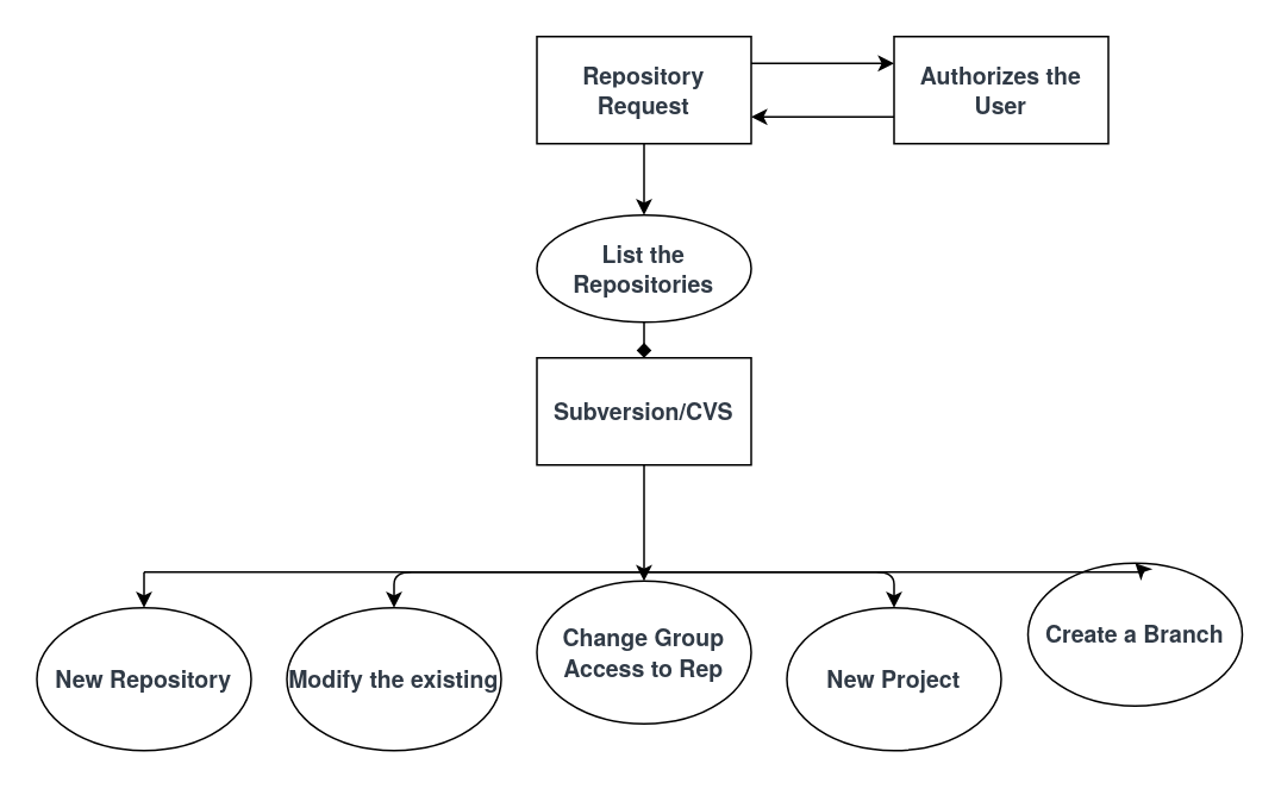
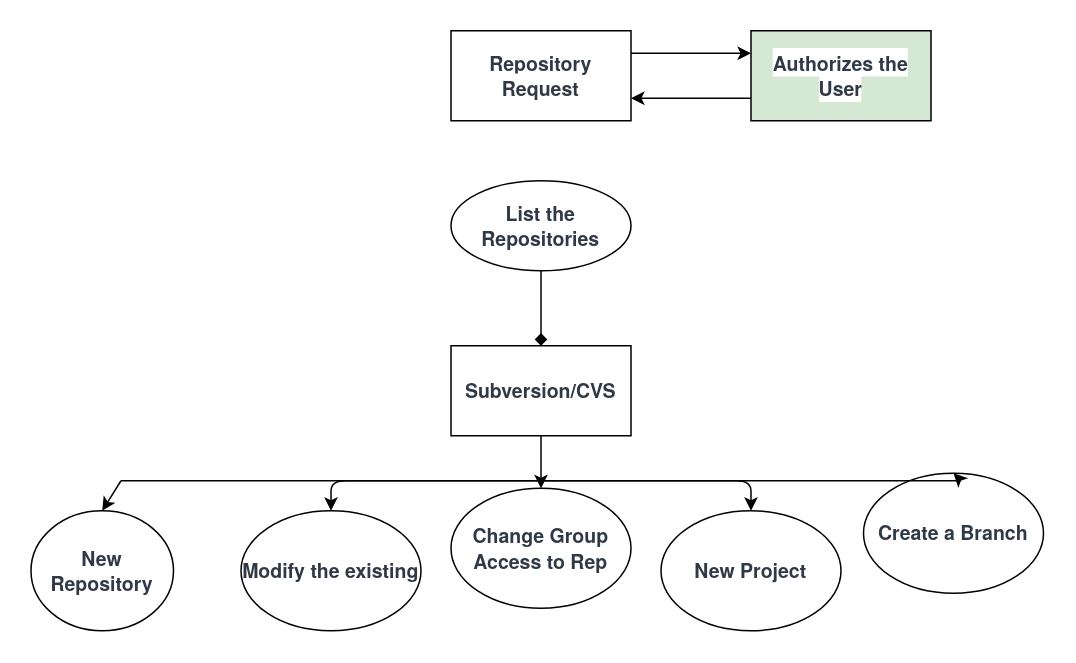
  <mxCell id="0" />
  <mxCell id="1" parent="0" />
  <mxCell id="2" value="&lt;span style=&quot;color: rgb(48 , 58 , 70) ; font-family: &amp;#34;sourcesanspro&amp;#34; , &amp;#34;helvetica neue&amp;#34; , &amp;#34;arial&amp;#34; ; font-size: 13px ; font-weight: 700 ; white-space: normal ; background-color: rgb(255 , 255 , 255)&quot;&gt;Repository Request&lt;/span&gt;" style="rounded=0;whiteSpace=wrap;html=1;" vertex="1" parent="1"><mxGeometry x="300" y="20" width="120" height="60" as="geometry" /></mxCell>
- <mxCell id="3" value="&lt;font color=&quot;#303a46&quot; face=&quot;sourcesanspro, helvetica neue, arial&quot;&gt;&lt;span style=&quot;font-size: 13px ; background-color: rgb(255 , 255 , 255)&quot;&gt;&lt;b&gt;Authorizes the User&lt;/b&gt;&lt;/span&gt;&lt;/font&gt;" style="rounded=0;whiteSpace=wrap;html=1;" vertex="1" parent="1"><mxGeometry x="500" y="20" width="120" height="60" as="geometry" /></mxCell>
+ <mxCell id="3" value="&lt;font color=&quot;#303a46&quot; face=&quot;sourcesanspro, helvetica neue, arial&quot;&gt;&lt;span style=&quot;font-size: 13px ; background-color: rgb(255 , 255 , 255)&quot;&gt;&lt;b&gt;Authorizes the User&lt;/b&gt;&lt;/span&gt;&lt;/font&gt;" style="rounded=0;whiteSpace=wrap;html=1;fillColor=#d5e8d4;" vertex="1" parent="1"><mxGeometry x="500" y="20" width="120" height="60" as="geometry" /></mxCell>
  <mxCell id="4" value="" style="endArrow=classic;html=1;exitX=1;exitY=0.25;exitDx=0;exitDy=0;entryX=0;entryY=0.25;entryDx=0;entryDy=0;" edge="1" parent="1" source="2" target="3"><mxGeometry width="50" height="50" relative="1" as="geometry"><mxPoint x="200" y="150" as="sourcePoint" /><mxPoint x="250" y="100" as="targetPoint" /></mxGeometry></mxCell>
  <mxCell id="5" value="" style="endArrow=classic;html=1;exitX=0;exitY=0.75;exitDx=0;exitDy=0;entryX=1;entryY=0.75;entryDx=0;entryDy=0;" edge="1" parent="1" source="3" target="2"><mxGeometry width="50" height="50" relative="1" as="geometry"><mxPoint x="200" y="150" as="sourcePoint" /><mxPoint x="250" y="100" as="targetPoint" /></mxGeometry></mxCell>
  <mxCell id="6" value="&lt;font color=&quot;#303a46&quot; face=&quot;sourcesanspro, helvetica neue, arial&quot;&gt;&lt;span style=&quot;font-size: 13px ; background-color: rgb(255 , 255 , 255)&quot;&gt;&lt;b&gt;List the Repositories&lt;/b&gt;&lt;/span&gt;&lt;/font&gt;" style="ellipse;whiteSpace=wrap;html=1;" vertex="1" parent="1"><mxGeometry x="300" y="120" width="120" height="60" as="geometry" /></mxCell>
- <mxCell id="7" value="" style="endArrow=classic;html=1;exitX=0.5;exitY=1;exitDx=0;exitDy=0;entryX=0.5;entryY=0;entryDx=0;entryDy=0;" edge="1" parent="1" source="2" target="6"><mxGeometry width="50" height="50" relative="1" as="geometry"><mxPoint x="90" y="330" as="sourcePoint" /><mxPoint x="140" y="280" as="targetPoint" /></mxGeometry></mxCell>
- <mxCell id="8" value="&lt;b style=&quot;color: rgb(48 , 58 , 70) ; font-family: &amp;#34;sourcesanspro&amp;#34; , &amp;#34;helvetica neue&amp;#34; , &amp;#34;arial&amp;#34; ; font-size: 13px ; white-space: normal&quot;&gt;New Repository&lt;/b&gt;" style="ellipse;whiteSpace=wrap;html=1;" vertex="1" parent="1"><mxGeometry x="20" y="340" width="120" height="80" as="geometry" /></mxCell>
+ <mxCell id="8" value="&lt;b style=&quot;color: rgb(48 , 58 , 70) ; font-family: &amp;#34;sourcesanspro&amp;#34; , &amp;#34;helvetica neue&amp;#34; , &amp;#34;arial&amp;#34; ; font-size: 13px ; white-space: normal&quot;&gt;New Repository&lt;/b&gt;" style="ellipse;whiteSpace=wrap;html=1;" vertex="1" parent="1"><mxGeometry x="20" y="340" width="95" height="80" as="geometry" /></mxCell>
  <mxCell id="9" value="&lt;b style=&quot;color: rgb(48 , 58 , 70) ; font-family: &amp;#34;sourcesanspro&amp;#34; , &amp;#34;helvetica neue&amp;#34; , &amp;#34;arial&amp;#34; ; font-size: 13px&quot;&gt;Modify the existing&lt;/b&gt;" style="ellipse;whiteSpace=wrap;html=1;" vertex="1" parent="1"><mxGeometry x="160" y="340" width="120" height="80" as="geometry" /></mxCell>
  <mxCell id="10" value="&lt;b style=&quot;color: rgb(48 , 58 , 70) ; font-family: &amp;#34;sourcesanspro&amp;#34; , &amp;#34;helvetica neue&amp;#34; , &amp;#34;arial&amp;#34; ; font-size: 13px&quot;&gt;Change Group Access to Rep&lt;/b&gt;" style="ellipse;whiteSpace=wrap;html=1;" vertex="1" parent="1"><mxGeometry x="300" y="325" width="120" height="80" as="geometry" /></mxCell>
  <mxCell id="11" value="&lt;b style=&quot;color: rgb(48 , 58 , 70) ; font-family: &amp;#34;sourcesanspro&amp;#34; , &amp;#34;helvetica neue&amp;#34; , &amp;#34;arial&amp;#34; ; font-size: 13px&quot;&gt;New Project&lt;/b&gt;" style="ellipse;whiteSpace=wrap;html=1;" vertex="1" parent="1"><mxGeometry x="440" y="340" width="120" height="80" as="geometry" /></mxCell>
  <mxCell id="12" value="&lt;b style=&quot;color: rgb(48 , 58 , 70) ; font-family: &amp;#34;sourcesanspro&amp;#34; , &amp;#34;helvetica neue&amp;#34; , &amp;#34;arial&amp;#34; ; font-size: 13px&quot;&gt;Create a Branch&lt;/b&gt;" style="ellipse;whiteSpace=wrap;html=1;" vertex="1" parent="1"><mxGeometry x="575" y="315" width="120" height="80" as="geometry" /></mxCell>
- <mxCell id="13" value="&lt;b style=&quot;color: rgb(48 , 58 , 70) ; font-family: &amp;#34;sourcesanspro&amp;#34; , &amp;#34;helvetica neue&amp;#34; , &amp;#34;arial&amp;#34; ; font-size: 13px&quot;&gt;Subversion/CVS&lt;/b&gt;" style="rounded=0;whiteSpace=wrap;html=1;" vertex="1" parent="1"><mxGeometry x="300" y="200" width="120" height="60" as="geometry" /></mxCell>
+ <mxCell id="13" value="&lt;b style=&quot;color: rgb(48 , 58 , 70) ; font-family: &amp;#34;sourcesanspro&amp;#34; , &amp;#34;helvetica neue&amp;#34; , &amp;#34;arial&amp;#34; ; font-size: 13px&quot;&gt;Subversion/CVS&lt;/b&gt;" style="rounded=0;whiteSpace=wrap;html=1;" vertex="1" parent="1"><mxGeometry x="300" y="230" width="120" height="60" as="geometry" /></mxCell>
  <mxCell id="14" value="" style="endArrow=diamond;html=1;exitX=0.5;exitY=1;exitDx=0;exitDy=0;entryX=0.5;entryY=0;entryDx=0;entryDy=0;" edge="1" parent="1" source="6" target="13"><mxGeometry width="50" height="50" relative="1" as="geometry"><mxPoint x="370" y="90" as="sourcePoint" /><mxPoint x="370" y="130" as="targetPoint" /></mxGeometry></mxCell>
  <mxCell id="15" value="" style="endArrow=none;html=1;entryX=0.5;entryY=1;entryDx=0;entryDy=0;" edge="1" parent="1" target="13"><mxGeometry width="50" height="50" relative="1" as="geometry"><mxPoint x="360" y="320" as="sourcePoint" /><mxPoint x="70" y="440" as="targetPoint" /></mxGeometry></mxCell>
  <mxCell id="16" value="" style="endArrow=none;html=1;" edge="1" parent="1"><mxGeometry width="50" height="50" relative="1" as="geometry"><mxPoint x="80" y="320" as="sourcePoint" /><mxPoint x="360" y="320" as="targetPoint" /></mxGeometry></mxCell>
  <mxCell id="17" value="" style="endArrow=classic;html=1;entryX=0.5;entryY=0;entryDx=0;entryDy=0;" edge="1" parent="1" target="8"><mxGeometry width="50" height="50" relative="1" as="geometry"><mxPoint x="80" y="320" as="sourcePoint" /><mxPoint x="100" y="210" as="targetPoint" /></mxGeometry></mxCell>
  <mxCell id="18" value="" style="endArrow=classic;html=1;entryX=0.5;entryY=0;entryDx=0;entryDy=0;" edge="1" parent="1" target="9"><mxGeometry width="50" height="50" relative="1" as="geometry"><mxPoint x="360" y="320" as="sourcePoint" /><mxPoint x="530" y="270" as="targetPoint" /><Array as="points"><mxPoint x="220" y="320" /></Array></mxGeometry></mxCell>
  <mxCell id="19" value="" style="endArrow=classic;html=1;entryX=0.5;entryY=0;entryDx=0;entryDy=0;" edge="1" parent="1" target="10"><mxGeometry width="50" height="50" relative="1" as="geometry"><mxPoint x="360" y="320" as="sourcePoint" /><mxPoint x="510" y="270" as="targetPoint" /></mxGeometry></mxCell>
  <mxCell id="20" value="" style="endArrow=classic;html=1;entryX=0.5;entryY=0;entryDx=0;entryDy=0;" edge="1" parent="1" target="11"><mxGeometry width="50" height="50" relative="1" as="geometry"><mxPoint x="360" y="320" as="sourcePoint" /><mxPoint x="520" y="230" as="targetPoint" /><Array as="points"><mxPoint x="500" y="320" /></Array></mxGeometry></mxCell>
  <mxCell id="21" value="" style="endArrow=none;html=1;" edge="1" parent="1"><mxGeometry width="50" height="50" relative="1" as="geometry"><mxPoint x="640" y="320" as="sourcePoint" /><mxPoint x="360" y="320" as="targetPoint" /></mxGeometry></mxCell>
  <mxCell id="22" value="" style="endArrow=classic;html=1;entryX=0.5;entryY=0;entryDx=0;entryDy=0;" edge="1" parent="1" target="12"><mxGeometry width="50" height="50" relative="1" as="geometry"><mxPoint x="640" y="320" as="sourcePoint" /><mxPoint x="530" y="260" as="targetPoint" /></mxGeometry></mxCell>
